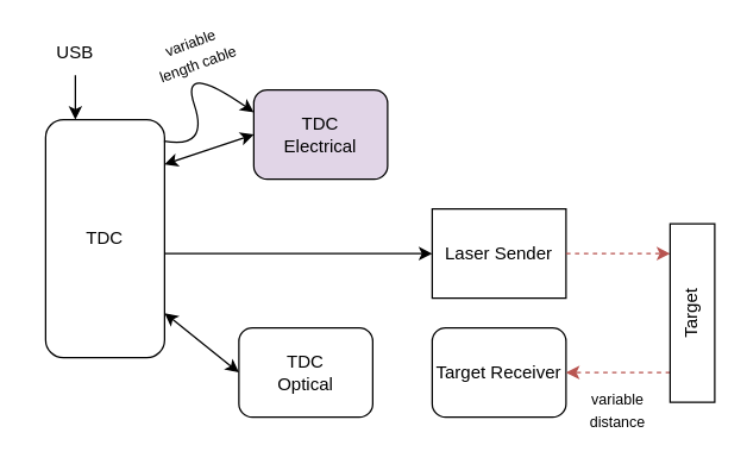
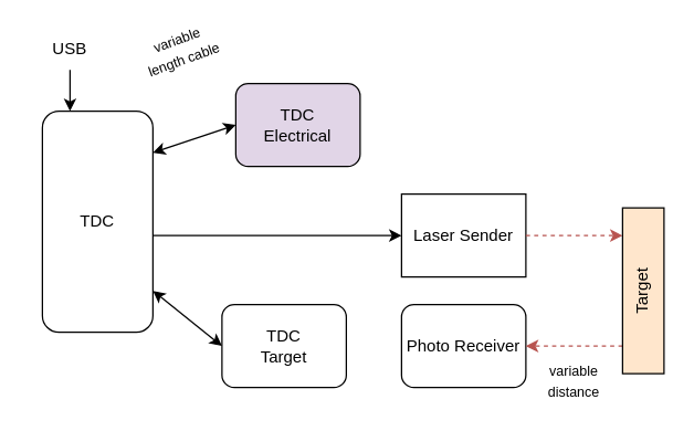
  <mxCell id="0" />
  <mxCell id="1" parent="0" />
  <mxCell id="2" value="TDC" style="rounded=1;whiteSpace=wrap;html=1;" vertex="1" parent="1"><mxGeometry x="30" y="80" width="80" height="160" as="geometry" /></mxCell>
  <mxCell id="3" value="TDC&lt;div&gt;Electrical&lt;/div&gt;" style="rounded=1;whiteSpace=wrap;html=1;fillColor=#e1d5e7;" vertex="1" parent="1"><mxGeometry x="170" y="60" width="90" height="60" as="geometry" /></mxCell>
- <mxCell id="4" value="TDC&lt;div&gt;Optical&lt;/div&gt;" style="rounded=1;whiteSpace=wrap;html=1;" vertex="1" parent="1"><mxGeometry x="160" y="220" width="90" height="60" as="geometry" /></mxCell>
+ <mxCell id="4" value="TDC&lt;div&gt;Target&lt;/div&gt;" style="rounded=1;whiteSpace=wrap;html=1;" vertex="1" parent="1"><mxGeometry x="160" y="220" width="90" height="60" as="geometry" /></mxCell>
  <mxCell id="5" value="" style="endArrow=classic;startArrow=classic;html=1;rounded=0;entryX=0;entryY=0.5;entryDx=0;entryDy=0;" edge="1" parent="1" target="3"><mxGeometry width="50" height="50" relative="1" as="geometry"><mxPoint x="110" y="110" as="sourcePoint" /><mxPoint x="210" y="150" as="targetPoint" /></mxGeometry></mxCell>
  <mxCell id="6" value="" style="endArrow=classic;startArrow=classic;html=1;rounded=0;entryX=0;entryY=0.5;entryDx=0;entryDy=0;" edge="1" parent="1" target="4"><mxGeometry width="50" height="50" relative="1" as="geometry"><mxPoint x="110" y="210" as="sourcePoint" /><mxPoint x="200" y="140" as="targetPoint" /></mxGeometry></mxCell>
  <mxCell id="7" value="Laser Sender" style="whiteSpace=wrap;html=1;rounded=0;" vertex="1" parent="1"><mxGeometry x="290" y="140" width="90" height="60" as="geometry" /></mxCell>
  <mxCell id="8" value="" style="endArrow=classic;startArrow=none;html=1;rounded=0;entryX=0;entryY=0.5;entryDx=0;entryDy=0;startFill=0;" edge="1" parent="1" target="7"><mxGeometry width="50" height="50" relative="1" as="geometry"><mxPoint x="110" y="170" as="sourcePoint" /><mxPoint x="170" y="140" as="targetPoint" /></mxGeometry></mxCell>
  <mxCell id="9" value="" style="endArrow=classic;startArrow=none;html=1;rounded=0;exitX=1;exitY=0.5;exitDx=0;exitDy=0;startFill=0;fontColor=#B85450;strokeColor=#B85450;dashed=1;" edge="1" parent="1" source="7"><mxGeometry width="50" height="50" relative="1" as="geometry"><mxPoint x="120" y="180" as="sourcePoint" /><mxPoint x="450" y="170" as="targetPoint" /></mxGeometry></mxCell>
- <mxCell id="10" value="Target Receiver" style="rounded=1;whiteSpace=wrap;html=1;" vertex="1" parent="1"><mxGeometry x="290" y="220" width="90" height="60" as="geometry" /></mxCell>
+ <mxCell id="10" value="Photo Receiver" style="rounded=1;whiteSpace=wrap;html=1;" vertex="1" parent="1"><mxGeometry x="290" y="220" width="90" height="60" as="geometry" /></mxCell>
  <mxCell id="11" value="" style="endArrow=classic;html=1;rounded=0;entryX=1;entryY=0.5;entryDx=0;entryDy=0;strokeColor=#B85450;dashed=1;" edge="1" parent="1"><mxGeometry width="50" height="50" relative="1" as="geometry"><mxPoint x="450" y="250" as="sourcePoint" /><mxPoint x="380" y="250" as="targetPoint" /></mxGeometry></mxCell>
- <mxCell id="12" value="Target" style="rounded=0;whiteSpace=wrap;html=1;textDirection=vertical-rl;rotation=-180;" vertex="1" parent="1"><mxGeometry x="450" y="150" width="30" height="120" as="geometry" /></mxCell>
- <mxCell id="13" value="" style="curved=1;endArrow=classic;html=1;rounded=0;exitX=0.995;exitY=0.09;exitDx=0;exitDy=0;exitPerimeter=0;entryX=0;entryY=0.25;entryDx=0;entryDy=0;" edge="1" parent="1" source="2" target="3"><mxGeometry width="50" height="50" relative="1" as="geometry"><mxPoint x="210" y="230" as="sourcePoint" /><mxPoint x="260" y="180" as="targetPoint" /><Array as="points"><mxPoint x="140" y="100" /><mxPoint x="120" y="40" /></Array></mxGeometry></mxCell>
+ <mxCell id="12" value="Target" style="rounded=0;whiteSpace=wrap;html=1;textDirection=vertical-rl;rotation=-180;fillColor=#ffe6cc;" vertex="1" parent="1"><mxGeometry x="450" y="150" width="30" height="120" as="geometry" /></mxCell>
  <mxCell id="14" value="&lt;font style=&quot;font-size: 10px;&quot;&gt;variable length cable&lt;/font&gt;" style="text;html=1;align=center;verticalAlign=middle;whiteSpace=wrap;rounded=0;rotation=-20;" vertex="1" parent="1"><mxGeometry x="100" y="20" width="60" height="30" as="geometry" /></mxCell>
  <mxCell id="15" value="&lt;font style=&quot;font-size: 10px;&quot;&gt;variable distance&lt;/font&gt;" style="text;html=1;align=center;verticalAlign=middle;whiteSpace=wrap;rounded=0;rotation=0;" vertex="1" parent="1"><mxGeometry x="390" y="260" width="50" height="30" as="geometry" /></mxCell>
  <mxCell id="16" value="" style="endArrow=classic;html=1;rounded=0;entryX=0.25;entryY=0;entryDx=0;entryDy=0;" edge="1" parent="1" target="2"><mxGeometry width="50" height="50" relative="1" as="geometry"><mxPoint x="50" y="50" as="sourcePoint" /><mxPoint x="260" y="180" as="targetPoint" /></mxGeometry></mxCell>
  <mxCell id="17" value="USB" style="text;html=1;align=center;verticalAlign=middle;whiteSpace=wrap;rounded=0;rotation=0;" vertex="1" parent="1"><mxGeometry x="20" y="20" width="60" height="30" as="geometry" /></mxCell>
